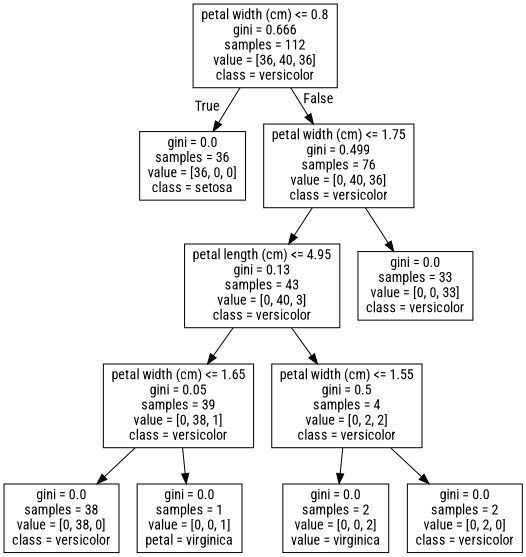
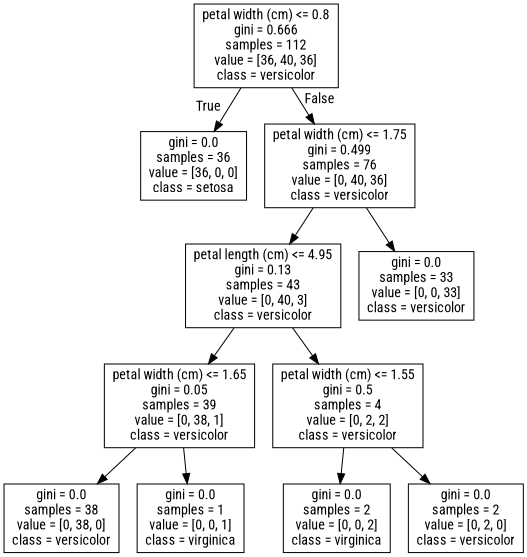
  digraph {
    fontname="Roboto Condensed"
    node [fontname="Roboto Condensed" shape=box]
    edge [fontname="Roboto Condensed"]
    n1 [label="petal width (cm) <= 0.8\ngini = 0.666\nsamples = 112\nvalue = [36, 40, 36]\nclass = versicolor"]
    n2 [label="gini = 0.0\nsamples = 36\nvalue = [36, 0, 0]\nclass = setosa"]
    n3 [label="petal width (cm) <= 1.75\ngini = 0.499\nsamples = 76\nvalue = [0, 40, 36]\nclass = versicolor"]
    n4 [label="petal length (cm) <= 4.95\ngini = 0.13\nsamples = 43\nvalue = [0, 40, 3]\nclass = versicolor"]
    n5 [label="gini = 0.0\nsamples = 33\nvalue = [0, 0, 33]\nclass = versicolor"]
    n6 [label="petal width (cm) <= 1.65\ngini = 0.05\nsamples = 39\nvalue = [0, 38, 1]\nclass = versicolor"]
    n7 [label="petal width (cm) <= 1.55\ngini = 0.5\nsamples = 4\nvalue = [0, 2, 2]\nclass = versicolor"]
    n8 [label="gini = 0.0\nsamples = 38\nvalue = [0, 38, 0]\nclass = versicolor"]
-   n9 [label="gini = 0.0\nsamples = 1\nvalue = [0, 0, 1]\npetal = virginica"]
-   n10 [label="gini = 0.0\nsamples = 2\nvalue = [0, 0, 2]\nvalue = virginica"]
+   n9 [label="gini = 0.0\nsamples = 1\nvalue = [0, 0, 1]\nclass = virginica"]
+   n10 [label="gini = 0.0\nsamples = 2\nvalue = [0, 0, 2]\nclass = virginica"]
    n11 [label="gini = 0.0\nsamples = 2\nvalue = [0, 2, 0]\nclass = versicolor"]
    n1 -> n2 [headlabel=True labelangle=45 labeldistance=2.5]
    n1 -> n3 [headlabel=False labelangle=-45 labeldistance=2.5]
    n3 -> n4
    n3 -> n5
    n4 -> n6
    n4 -> n7
    n6 -> n8
    n6 -> n9
    n7 -> n10
    n7 -> n11
  }
